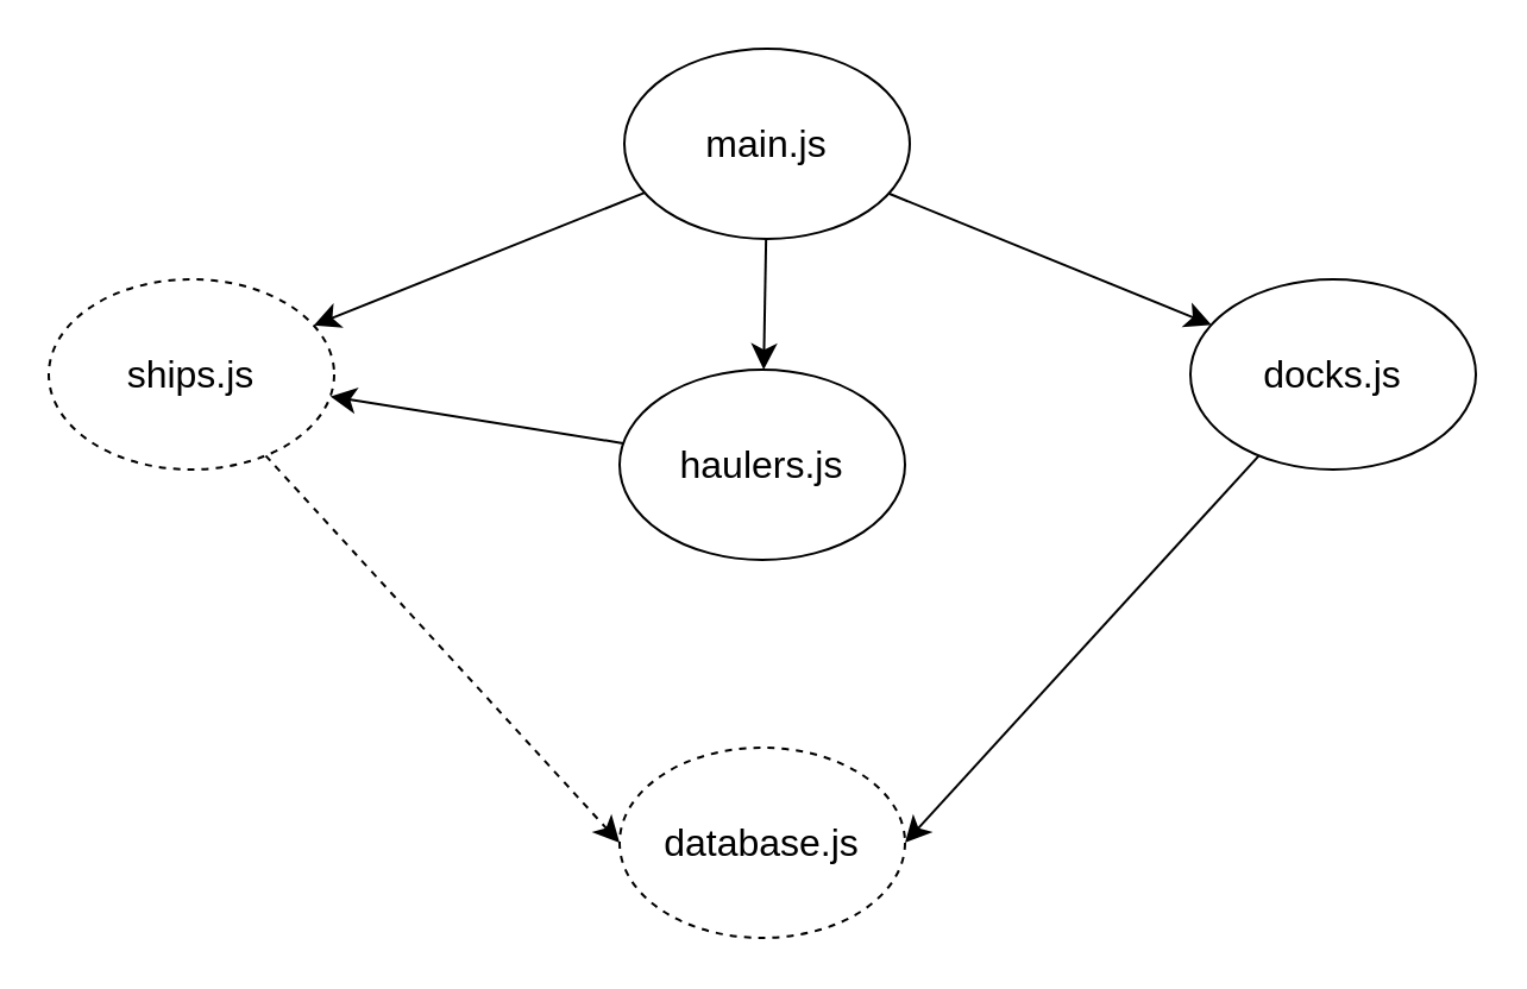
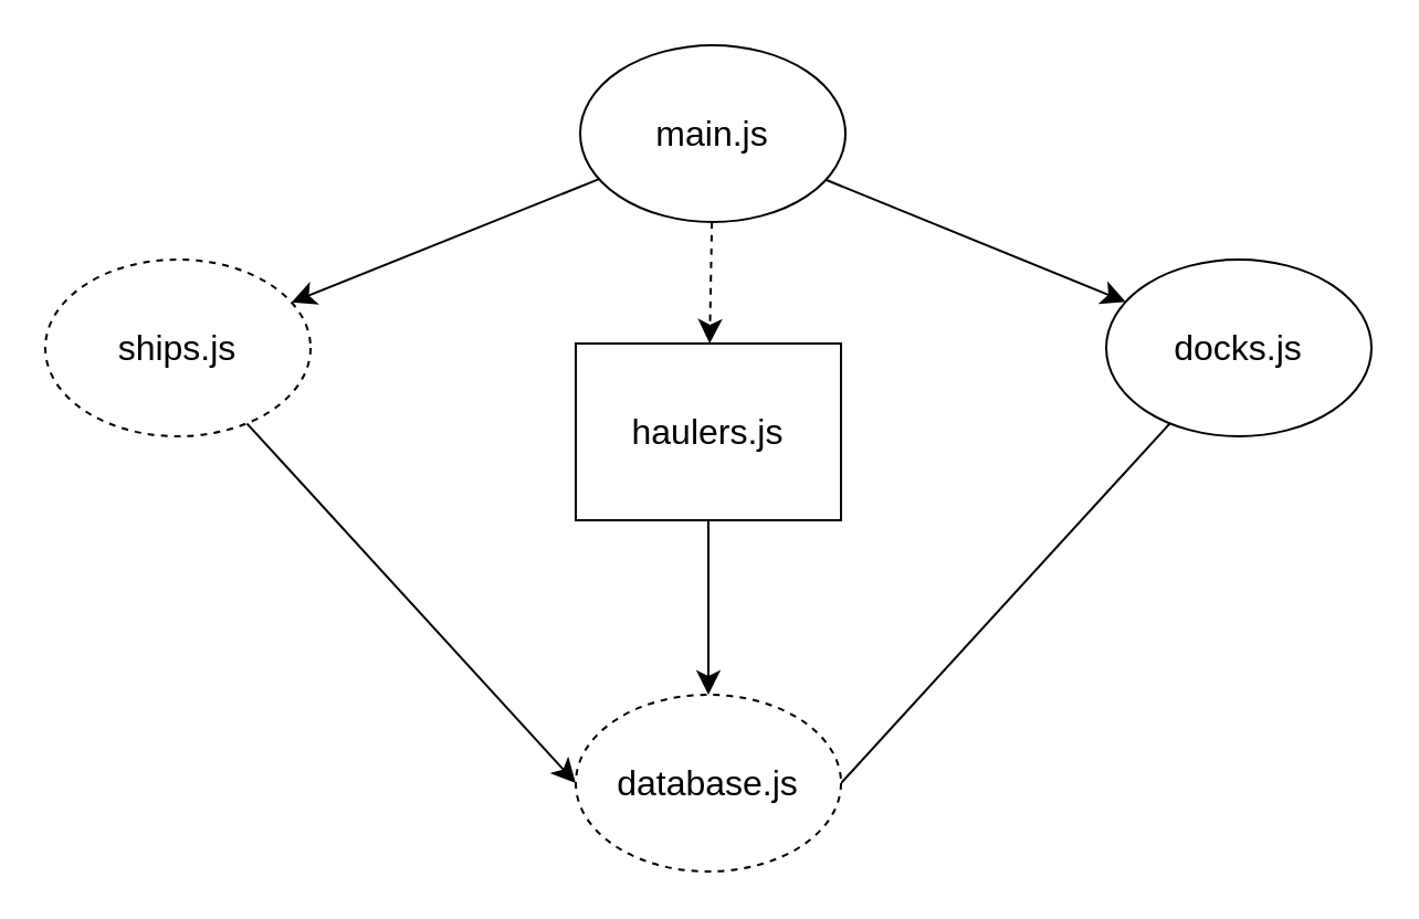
  <mxCell id="0" />
  <mxCell id="1" parent="0" />
  <mxCell id="2" value="" style="edgeStyle=none;curved=1;rounded=0;orthogonalLoop=1;jettySize=auto;html=1;fontSize=12;startSize=8;endSize=8;" edge="1" parent="1" source="5" target="7"><mxGeometry relative="1" as="geometry" /></mxCell>
- <mxCell id="3" value="" style="edgeStyle=none;curved=1;rounded=0;orthogonalLoop=1;jettySize=auto;html=1;fontSize=12;startSize=8;endSize=8;" edge="1" parent="1" source="5" target="9"><mxGeometry relative="1" as="geometry" /></mxCell>
+ <mxCell id="3" value="" style="edgeStyle=none;curved=1;rounded=0;orthogonalLoop=1;jettySize=auto;html=1;fontSize=12;startSize=8;endSize=8;dashed=1;" edge="1" parent="1" source="5" target="9"><mxGeometry relative="1" as="geometry" /></mxCell>
  <mxCell id="4" value="" style="edgeStyle=none;curved=1;rounded=0;orthogonalLoop=1;jettySize=auto;html=1;fontSize=12;startSize=8;endSize=8;" edge="1" parent="1" source="5" target="11"><mxGeometry relative="1" as="geometry" /></mxCell>
  <mxCell id="5" value="main.js" style="ellipse;whiteSpace=wrap;html=1;fontSize=16;" vertex="1" parent="1"><mxGeometry x="262" y="20" width="120" height="80" as="geometry" /></mxCell>
- <mxCell id="6" style="edgeStyle=none;curved=1;rounded=0;orthogonalLoop=1;jettySize=auto;html=1;entryX=0;entryY=0.5;entryDx=0;entryDy=0;fontSize=12;startSize=8;endSize=8;dashed=1;" edge="1" parent="1" source="7" target="12"><mxGeometry relative="1" as="geometry" /></mxCell>
+ <mxCell id="6" style="edgeStyle=none;curved=1;rounded=0;orthogonalLoop=1;jettySize=auto;html=1;entryX=0;entryY=0.5;entryDx=0;entryDy=0;fontSize=12;startSize=8;endSize=8;" edge="1" parent="1" source="7" target="12"><mxGeometry relative="1" as="geometry" /></mxCell>
  <mxCell id="7" value="ships.js&lt;br&gt;" style="ellipse;whiteSpace=wrap;html=1;fontSize=16;dashed=1;" vertex="1" parent="1"><mxGeometry x="20" y="117" width="120" height="80" as="geometry" /></mxCell>
- <mxCell id="8" value="" style="edgeStyle=none;curved=1;rounded=0;orthogonalLoop=1;jettySize=auto;html=1;fontSize=12;startSize=8;endSize=8;" edge="1" parent="1" source="9" target="7"><mxGeometry relative="1" as="geometry" /></mxCell>
- <mxCell id="9" value="haulers.js" style="ellipse;whiteSpace=wrap;html=1;fontSize=16;" vertex="1" parent="1"><mxGeometry x="260" y="155" width="120" height="80" as="geometry" /></mxCell>
- <mxCell id="10" style="edgeStyle=none;curved=1;rounded=0;orthogonalLoop=1;jettySize=auto;html=1;entryX=1;entryY=0.5;entryDx=0;entryDy=0;fontSize=12;startSize=8;endSize=8;" edge="1" parent="1" source="11" target="12"><mxGeometry relative="1" as="geometry" /></mxCell>
+ <mxCell id="8" value="" style="edgeStyle=none;curved=1;rounded=0;orthogonalLoop=1;jettySize=auto;html=1;fontSize=12;startSize=8;endSize=8;" edge="1" parent="1" source="9" target="12"><mxGeometry relative="1" as="geometry" /></mxCell>
+ <mxCell id="9" value="haulers.js" style="whiteSpace=wrap;html=1;fontSize=16;rounded=0;" vertex="1" parent="1"><mxGeometry x="260" y="155" width="120" height="80" as="geometry" /></mxCell>
+ <mxCell id="10" style="edgeStyle=none;curved=1;rounded=0;orthogonalLoop=1;jettySize=auto;html=1;entryX=1;entryY=0.5;entryDx=0;entryDy=0;fontSize=12;startSize=8;endSize=8;endArrow=none;" edge="1" parent="1" source="11" target="12"><mxGeometry relative="1" as="geometry" /></mxCell>
  <mxCell id="11" value="docks.js" style="ellipse;whiteSpace=wrap;html=1;fontSize=16;" vertex="1" parent="1"><mxGeometry x="500" y="117" width="120" height="80" as="geometry" /></mxCell>
  <mxCell id="12" value="database.js" style="ellipse;whiteSpace=wrap;html=1;fontSize=16;dashed=1;" vertex="1" parent="1"><mxGeometry x="260" y="314" width="120" height="80" as="geometry" /></mxCell>
